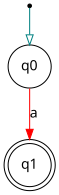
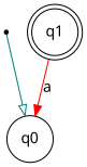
  digraph {
    fontname="Noto Sans"
    node [fontname="Noto Sans"]
    edge [fontname="Noto Sans"]
    __start [shape=point]
    q0 [shape=circle]
    q1 [shape=doublecircle]
    __start -> q0 [arrowhead=empty color=teal]
-   q0 -> q1 [label=a color=red]
+   q1 -> q0 [label=a color=red]
  }
